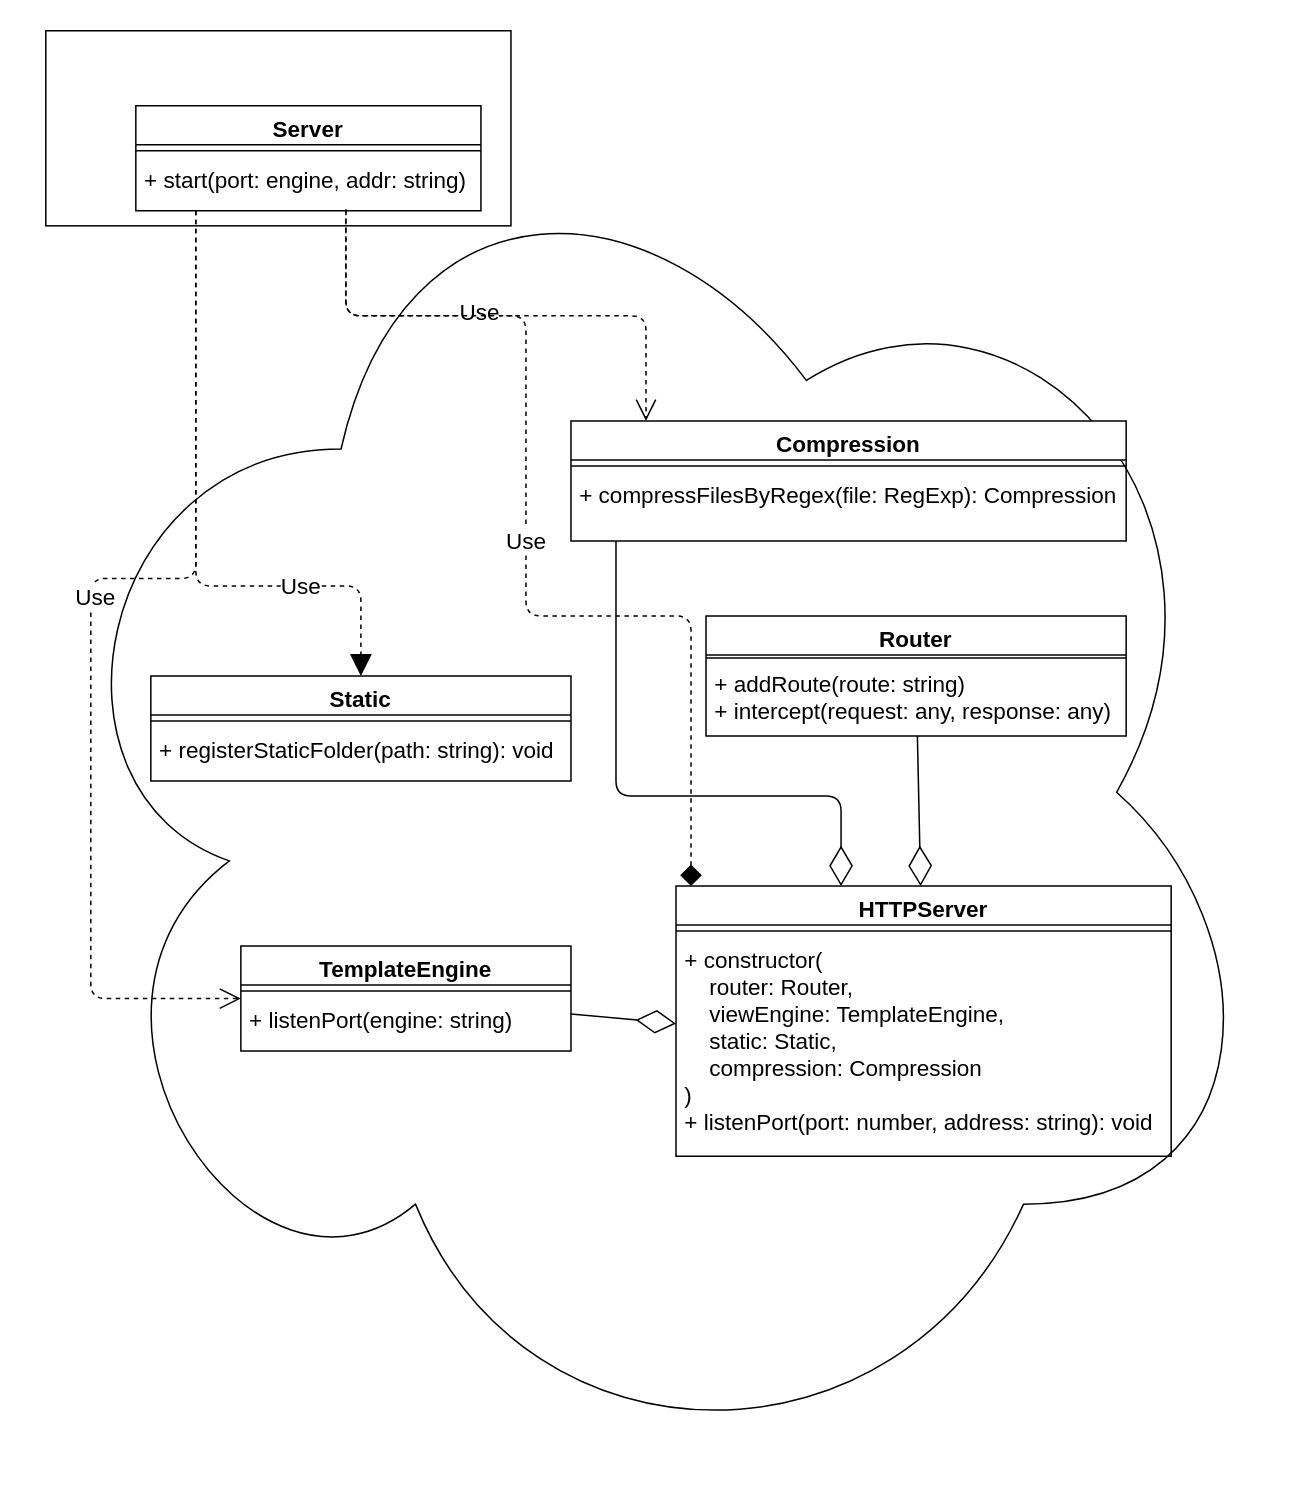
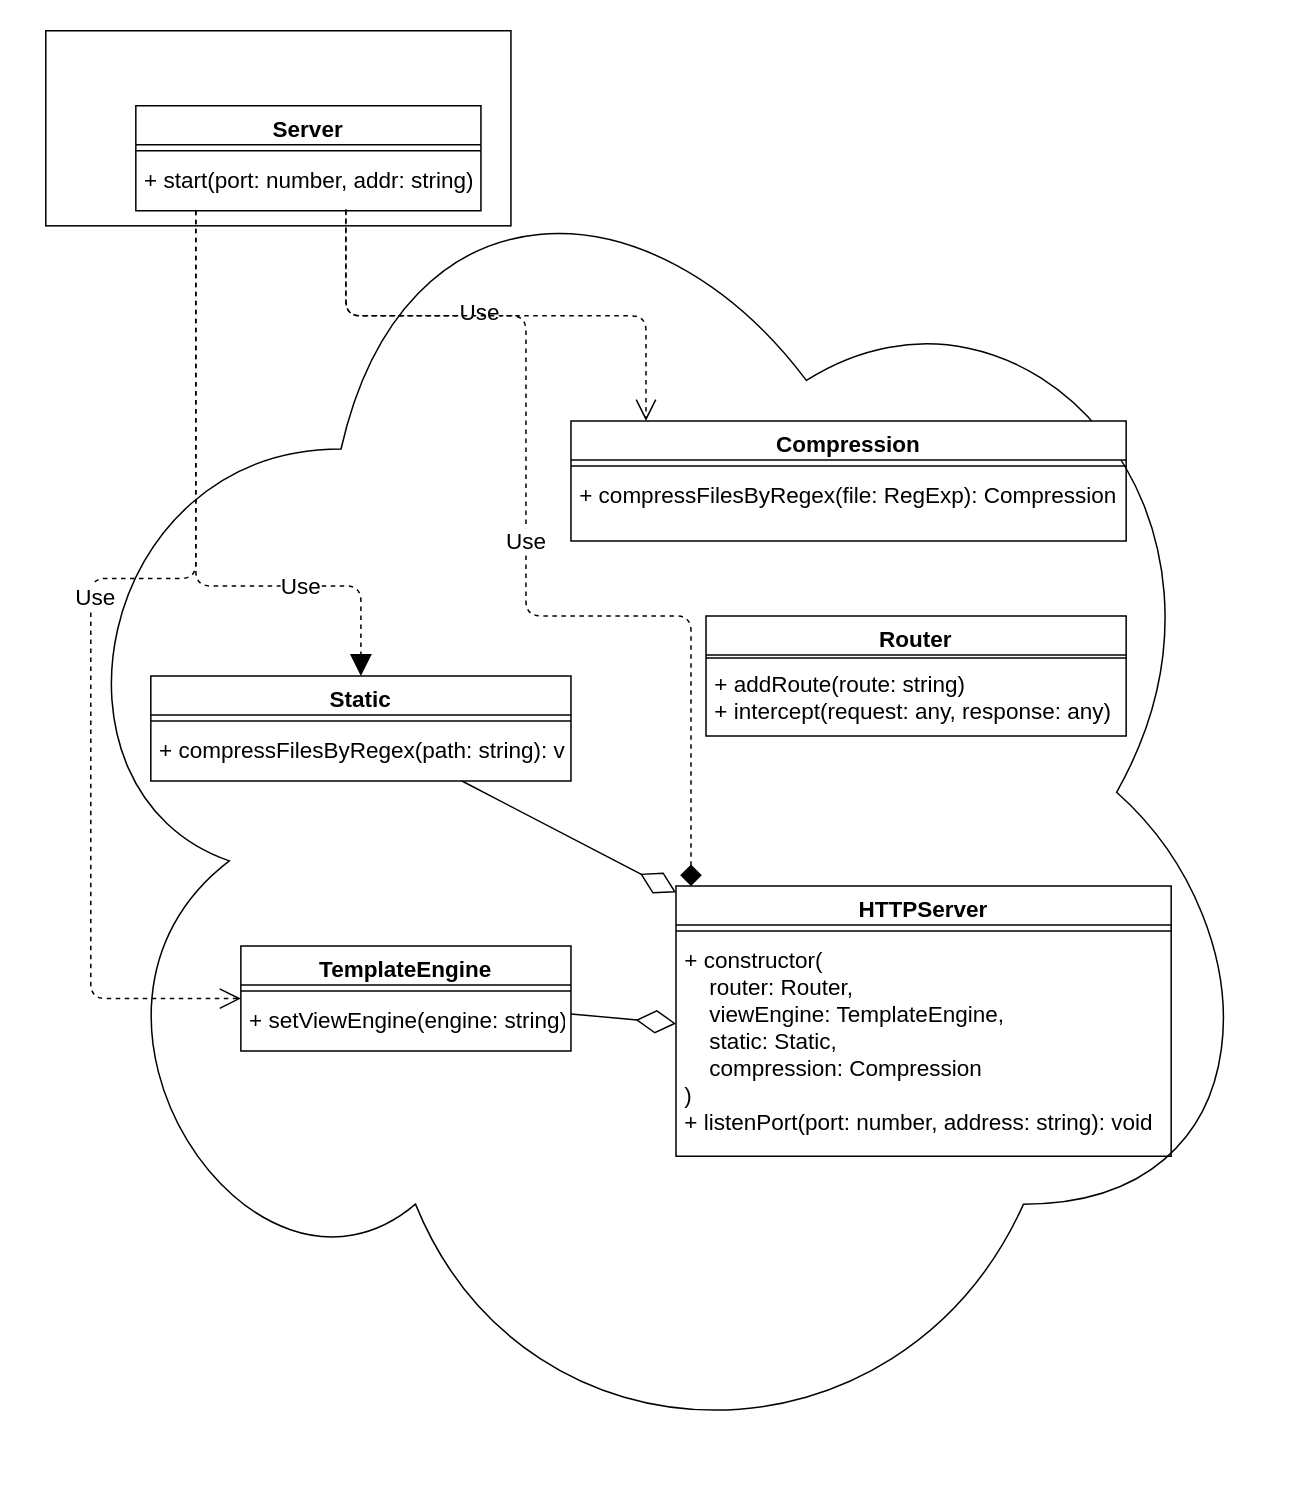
  <mxCell id="0" />
  <mxCell id="1" parent="0" />
  <mxCell id="2" value="" style="ellipse;shape=cloud;whiteSpace=wrap;html=1;fontSize=15;" vertex="1" parent="1"><mxGeometry y="70" width="827" height="915" as="geometry" x="20" /></mxCell>
  <mxCell id="3" value="" style="rounded=0;whiteSpace=wrap;html=1;fontSize=15;" parent="1" vertex="1"><mxGeometry x="30" y="20" width="310" height="130" as="geometry" /></mxCell>
  <mxCell id="4" value="Server" style="swimlane;fontStyle=1;align=center;verticalAlign=top;childLayout=stackLayout;horizontal=1;startSize=26;horizontalStack=0;resizeParent=1;resizeParentMax=0;resizeLast=0;collapsible=1;marginBottom=0;fontSize=15;" parent="1" vertex="1"><mxGeometry x="90" y="70" width="230" height="70" as="geometry" /></mxCell>
  <mxCell id="5" value="" style="line;strokeWidth=1;fillColor=none;align=left;verticalAlign=middle;spacingTop=-1;spacingLeft=3;spacingRight=3;rotatable=0;labelPosition=right;points=[];portConstraint=eastwest;" parent="4" vertex="1"><mxGeometry y="26" width="230" height="8" as="geometry" /></mxCell>
- <mxCell id="6" value="+ start(port: engine, addr: string)" style="text;strokeColor=none;fillColor=none;align=left;verticalAlign=top;spacingLeft=4;spacingRight=4;overflow=hidden;rotatable=0;points=[[0,0.5],[1,0.5]];portConstraint=eastwest;fontSize=15;" parent="4" vertex="1"><mxGeometry y="34" width="230" height="36" as="geometry" /></mxCell>
+ <mxCell id="6" value="+ start(port: number, addr: string)" style="text;strokeColor=none;fillColor=none;align=left;verticalAlign=top;spacingLeft=4;spacingRight=4;overflow=hidden;rotatable=0;points=[[0,0.5],[1,0.5]];portConstraint=eastwest;fontSize=15;" parent="4" vertex="1"><mxGeometry y="34" width="230" height="36" as="geometry" /></mxCell>
  <mxCell id="7" value="Static" style="swimlane;fontStyle=1;align=center;verticalAlign=top;childLayout=stackLayout;horizontal=1;startSize=26;horizontalStack=0;resizeParent=1;resizeParentMax=0;resizeLast=0;collapsible=1;marginBottom=0;fontSize=15;" parent="1" vertex="1"><mxGeometry x="100" y="450" width="280" height="70" as="geometry" /></mxCell>
  <mxCell id="8" value="" style="line;strokeWidth=1;fillColor=none;align=left;verticalAlign=middle;spacingTop=-1;spacingLeft=3;spacingRight=3;rotatable=0;labelPosition=right;points=[];portConstraint=eastwest;fontSize=15;" parent="7" vertex="1"><mxGeometry y="26" width="280" height="8" as="geometry" /></mxCell>
- <mxCell id="9" value="+ registerStaticFolder(path: string): void" style="text;strokeColor=none;fillColor=none;align=left;verticalAlign=top;spacingLeft=4;spacingRight=4;overflow=hidden;rotatable=0;points=[[0,0.5],[1,0.5]];portConstraint=eastwest;fontSize=15;" parent="7" vertex="1"><mxGeometry y="34" width="280" height="36" as="geometry" /></mxCell>
+ <mxCell id="9" value="+ compressFilesByRegex(path: string): void" style="text;strokeColor=none;fillColor=none;align=left;verticalAlign=top;spacingLeft=4;spacingRight=4;overflow=hidden;rotatable=0;points=[[0,0.5],[1,0.5]];portConstraint=eastwest;fontSize=15;" parent="7" vertex="1"><mxGeometry y="34" width="280" height="36" as="geometry" /></mxCell>
  <mxCell id="10" value="Router" style="swimlane;fontStyle=1;align=center;verticalAlign=top;childLayout=stackLayout;horizontal=1;startSize=26;horizontalStack=0;resizeParent=1;resizeParentMax=0;resizeLast=0;collapsible=1;marginBottom=0;fontSize=15;" parent="1" vertex="1"><mxGeometry x="470" y="410" width="280" height="80" as="geometry" /></mxCell>
  <mxCell id="11" value="" style="line;strokeWidth=1;fillColor=none;align=left;verticalAlign=middle;spacingTop=-1;spacingLeft=3;spacingRight=3;rotatable=0;labelPosition=right;points=[];portConstraint=eastwest;fontSize=15;" parent="10" vertex="1"><mxGeometry y="26" width="280" height="4" as="geometry" /></mxCell>
  <mxCell id="12" value="+ addRoute(route: string)&#10;+ intercept(request: any, response: any)" style="text;strokeColor=none;fillColor=none;align=left;verticalAlign=top;spacingLeft=4;spacingRight=4;overflow=hidden;rotatable=0;points=[[0,0.5],[1,0.5]];portConstraint=eastwest;fontSize=15;" parent="10" vertex="1"><mxGeometry y="30" width="280" height="50" as="geometry" /></mxCell>
  <mxCell id="13" value="HTTPServer" style="swimlane;fontStyle=1;align=center;verticalAlign=top;childLayout=stackLayout;horizontal=1;startSize=26;horizontalStack=0;resizeParent=1;resizeParentMax=0;resizeLast=0;collapsible=1;marginBottom=0;fontSize=15;" parent="1" vertex="1"><mxGeometry x="450" y="590" width="330" height="180" as="geometry" /></mxCell>
  <mxCell id="14" value="" style="line;strokeWidth=1;fillColor=none;align=left;verticalAlign=middle;spacingTop=-1;spacingLeft=3;spacingRight=3;rotatable=0;labelPosition=right;points=[];portConstraint=eastwest;fontSize=15;" parent="13" vertex="1"><mxGeometry y="26" width="330" height="8" as="geometry" /></mxCell>
  <mxCell id="15" value="+ constructor(&#10;    router: Router,&#10;    viewEngine: TemplateEngine,&#10;    static: Static,&#10;    compression: Compression&#10;)&#10;+ listenPort(port: number, address: string): void" style="text;strokeColor=none;fillColor=none;align=left;verticalAlign=top;spacingLeft=4;spacingRight=4;overflow=hidden;rotatable=0;points=[[0,0.5],[1,0.5]];portConstraint=eastwest;fontSize=15;" parent="13" vertex="1"><mxGeometry y="34" width="330" height="146" as="geometry" /></mxCell>
  <mxCell id="16" value="Compression" style="swimlane;fontStyle=1;align=center;verticalAlign=top;childLayout=stackLayout;horizontal=1;startSize=26;horizontalStack=0;resizeParent=1;resizeParentMax=0;resizeLast=0;collapsible=1;marginBottom=0;fontSize=15;" parent="1" vertex="1"><mxGeometry x="380" y="280" width="370" height="80" as="geometry" /></mxCell>
  <mxCell id="17" value="" style="line;strokeWidth=1;fillColor=none;align=left;verticalAlign=middle;spacingTop=-1;spacingLeft=3;spacingRight=3;rotatable=0;labelPosition=right;points=[];portConstraint=eastwest;fontSize=15;" parent="16" vertex="1"><mxGeometry y="26" width="370" height="8" as="geometry" /></mxCell>
  <mxCell id="18" value="+ compressFilesByRegex(file: RegExp): Compression" style="text;strokeColor=none;fillColor=none;align=left;verticalAlign=top;spacingLeft=4;spacingRight=4;overflow=hidden;rotatable=0;points=[[0,0.5],[1,0.5]];portConstraint=eastwest;fontSize=15;" parent="16" vertex="1"><mxGeometry y="34" width="370" height="46" as="geometry" /></mxCell>
  <mxCell id="19" value="TemplateEngine" style="swimlane;fontStyle=1;align=center;verticalAlign=top;childLayout=stackLayout;horizontal=1;startSize=26;horizontalStack=0;resizeParent=1;resizeParentMax=0;resizeLast=0;collapsible=1;marginBottom=0;fontSize=15;" parent="1" vertex="1"><mxGeometry x="160" y="630" width="220" height="70" as="geometry" /></mxCell>
  <mxCell id="20" value="" style="line;strokeWidth=1;fillColor=none;align=left;verticalAlign=middle;spacingTop=-1;spacingLeft=3;spacingRight=3;rotatable=0;labelPosition=right;points=[];portConstraint=eastwest;fontSize=15;" parent="19" vertex="1"><mxGeometry y="26" width="220" height="8" as="geometry" /></mxCell>
- <mxCell id="21" value="+ listenPort(engine: string)" style="text;strokeColor=none;fillColor=none;align=left;verticalAlign=top;spacingLeft=4;spacingRight=4;overflow=hidden;rotatable=0;points=[[0,0.5],[1,0.5]];portConstraint=eastwest;fontSize=15;" parent="19" vertex="1"><mxGeometry y="34" width="220" height="36" as="geometry" /></mxCell>
+ <mxCell id="21" value="+ setViewEngine(engine: string)" style="text;strokeColor=none;fillColor=none;align=left;verticalAlign=top;spacingLeft=4;spacingRight=4;overflow=hidden;rotatable=0;points=[[0,0.5],[1,0.5]];portConstraint=eastwest;fontSize=15;" parent="19" vertex="1"><mxGeometry y="34" width="220" height="36" as="geometry" /></mxCell>
  <mxCell id="22" value="Use" style="endArrow=block;endSize=12;dashed=1;html=1;fontSize=15;entryX=0.5;entryY=0;entryDx=0;entryDy=0;edgeStyle=orthogonalEdgeStyle;" edge="1" parent="1" source="6" target="7"><mxGeometry x="0.525" width="160" relative="1" as="geometry"><mxPoint x="480" y="400" as="sourcePoint" /><mxPoint x="640" y="400" as="targetPoint" /><Array as="points"><mxPoint x="130" y="390" /><mxPoint x="240" y="390" /></Array><mxPoint as="offset" /></mxGeometry></mxCell>
  <mxCell id="23" value="Use" style="endArrow=open;endSize=12;dashed=1;html=1;fontSize=15;edgeStyle=orthogonalEdgeStyle;" edge="1" parent="1" target="16"><mxGeometry x="-0.059" y="3" width="160" relative="1" as="geometry"><mxPoint x="230" y="139" as="sourcePoint" /><mxPoint x="426.02" y="241.04" as="targetPoint" /><Array as="points"><mxPoint x="230" y="210" /><mxPoint x="430" y="210" /></Array><mxPoint as="offset" /></mxGeometry></mxCell>
  <mxCell id="24" value="Use" style="endArrow=open;endSize=12;dashed=1;html=1;fontSize=15;edgeStyle=orthogonalEdgeStyle;" edge="1" parent="1" source="6" target="19"><mxGeometry x="-0.059" y="3" width="160" relative="1" as="geometry"><mxPoint x="296.07" y="148.992" as="sourcePoint" /><mxPoint x="496.474" y="430" as="targetPoint" /><mxPoint as="offset" /><Array as="points"><mxPoint x="130" y="385" /><mxPoint x="60" y="385" /><mxPoint x="60" y="665" /></Array></mxGeometry></mxCell>
  <mxCell id="25" value="Use" style="endArrow=diamond;endSize=12;dashed=1;html=1;fontSize=15;edgeStyle=orthogonalEdgeStyle;" edge="1" parent="1" source="4" target="13"><mxGeometry width="160" relative="1" as="geometry"><mxPoint x="480" y="350" as="sourcePoint" /><mxPoint x="640" y="350" as="targetPoint" /><Array as="points"><mxPoint x="230" y="210" /><mxPoint x="350" y="210" /><mxPoint x="350" y="410" /><mxPoint x="460" y="410" /></Array></mxGeometry></mxCell>
- <mxCell id="26" value="" style="endArrow=diamondThin;endFill=0;endSize=24;html=1;fontSize=15;edgeStyle=orthogonalEdgeStyle;" edge="1" parent="1" source="18" target="13"><mxGeometry width="160" relative="1" as="geometry"><mxPoint x="410" y="364" as="sourcePoint" /><mxPoint x="640" y="350" as="targetPoint" /><Array as="points"><mxPoint x="410" y="530" /><mxPoint x="560" y="530" /></Array></mxGeometry></mxCell>
- <mxCell id="27" value="" style="endArrow=diamondThin;endFill=0;endSize=24;html=1;fontSize=15;" edge="1" parent="1" source="10" target="13"><mxGeometry width="160" relative="1" as="geometry"><mxPoint x="651.319" y="280" as="sourcePoint" /><mxPoint x="646.718" y="230" as="targetPoint" /></mxGeometry></mxCell>
  <mxCell id="28" value="" style="endArrow=diamondThin;endFill=0;endSize=24;html=1;fontSize=15;" edge="1" parent="1" source="19" target="15"><mxGeometry width="160" relative="1" as="geometry"><mxPoint x="506.734" y="390" as="sourcePoint" /><mxPoint x="598.247" y="230" as="targetPoint" /></mxGeometry></mxCell>
+ <mxCell id="29" value="" style="endArrow=diamondThin;endFill=0;endSize=24;html=1;fontSize=15;" edge="1" parent="1" source="7" target="13"><mxGeometry width="160" relative="1" as="geometry"><mxPoint x="419.178" y="560" as="sourcePoint" /><mxPoint x="600" y="230" as="targetPoint" /></mxGeometry></mxCell>
